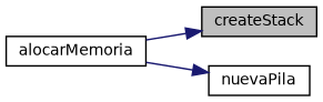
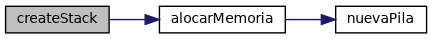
  digraph {
    rankdir=LR
    node [color=black fillcolor=white fontname=Helvetica fontsize=10 shape=record style=filled]
    edge [color=midnightblue fontname=Helvetica fontsize=10 labelfontname=Helvetica labelfontsize=10 style=solid]
    n1 [fillcolor=grey75 fontcolor=black height=0.2 label=createStack width=0.4]
    n2 [height=0.2 label=alocarMemoria width=0.4]
    n3 [height=0.2 label=nuevaPila width=0.4]
-   n2 -> n1
+   n1 -> n2
    n2 -> n3
  }
